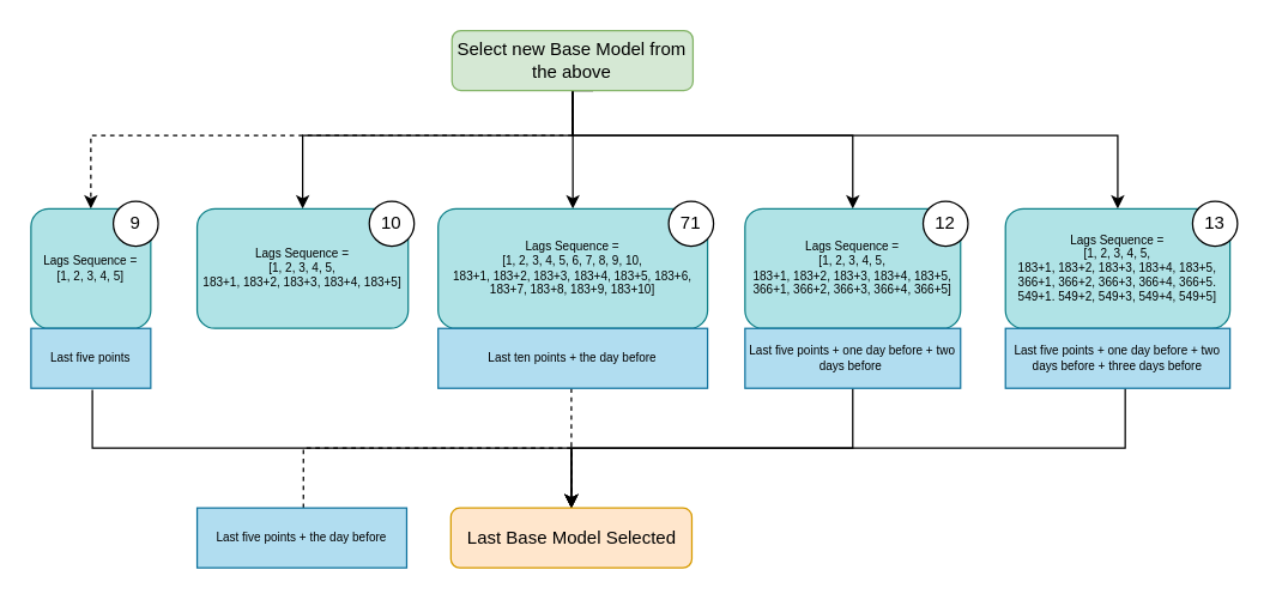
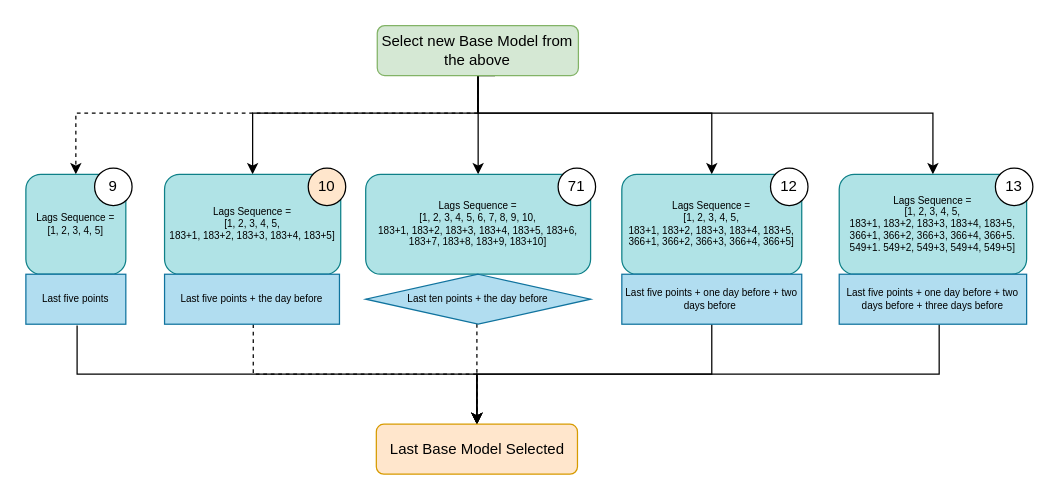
  <mxCell id="0" />
  <mxCell id="1" parent="0" />
  <mxCell id="2" style="edgeStyle=orthogonalEdgeStyle;rounded=0;orthogonalLoop=1;jettySize=auto;html=1;entryX=0.5;entryY=0;entryDx=0;entryDy=0;" parent="1" source="7" target="8" edge="1"><mxGeometry relative="1" as="geometry"><Array as="points"><mxPoint x="382" y="108" /><mxPoint x="382" y="108" /><mxPoint x="382" y="139" /></Array></mxGeometry></mxCell>
  <mxCell id="3" style="edgeStyle=orthogonalEdgeStyle;rounded=0;orthogonalLoop=1;jettySize=auto;html=1;entryX=0.5;entryY=0;entryDx=0;entryDy=0;dashed=1;" parent="1" source="7" target="10" edge="1"><mxGeometry relative="1" as="geometry"><Array as="points"><mxPoint x="382" y="90" /><mxPoint x="60" y="90" /></Array></mxGeometry></mxCell>
  <mxCell id="4" style="edgeStyle=orthogonalEdgeStyle;rounded=0;orthogonalLoop=1;jettySize=auto;html=1;entryX=0.5;entryY=0;entryDx=0;entryDy=0;" parent="1" source="7" target="12" edge="1"><mxGeometry relative="1" as="geometry"><Array as="points"><mxPoint x="382" y="90" /><mxPoint x="746" y="90" /></Array><mxPoint x="741" y="130" as="targetPoint" /></mxGeometry></mxCell>
  <mxCell id="5" style="edgeStyle=orthogonalEdgeStyle;rounded=0;orthogonalLoop=1;jettySize=auto;html=1;entryX=0.5;entryY=0;entryDx=0;entryDy=0;" parent="1" source="7" target="11" edge="1"><mxGeometry relative="1" as="geometry"><Array as="points"><mxPoint x="382" y="90" /><mxPoint x="569" y="90" /></Array></mxGeometry></mxCell>
  <mxCell id="6" style="edgeStyle=orthogonalEdgeStyle;rounded=0;orthogonalLoop=1;jettySize=auto;html=1;entryX=0.5;entryY=0;entryDx=0;entryDy=0;" parent="1" edge="1" target="9"><mxGeometry relative="1" as="geometry"><Array as="points"><mxPoint x="382" y="60" /><mxPoint x="382" y="90" /><mxPoint x="201" y="90" /><mxPoint x="201" y="139" /></Array><mxPoint x="395.507" y="60" as="sourcePoint" /><mxPoint x="171" y="120" as="targetPoint" /></mxGeometry></mxCell>
  <mxCell id="7" value="Select new Base Model&amp;nbsp;from the above" style="rounded=1;whiteSpace=wrap;html=1;fillColor=#d5e8d4;strokeColor=#82b366;" parent="1" vertex="1"><mxGeometry x="301.25" y="20" width="161" height="40" as="geometry" /></mxCell>
  <mxCell id="8" value="&lt;div style=&quot;font-size: 8px;&quot;&gt;&lt;span style=&quot;font-size: 8px; background-color: initial;&quot;&gt;Lags Sequence =&lt;/span&gt;&lt;/div&gt;&lt;div style=&quot;font-size: 8px;&quot;&gt;&lt;div style=&quot;font-size: 8px;&quot;&gt;&lt;font style=&quot;font-size: 8px;&quot;&gt;[1, 2, 3, 4, 5, 6, 7, 8, 9, 10,&lt;/font&gt;&lt;/div&gt;&lt;div style=&quot;font-size: 8px;&quot;&gt;&lt;font style=&quot;background-color: initial; font-size: 8px;&quot;&gt;183+1, 183+2, 183+3, 183+4,&amp;nbsp;&lt;/font&gt;&lt;font style=&quot;background-color: initial; font-size: 8px;&quot;&gt;183+5,&amp;nbsp;&lt;/font&gt;&lt;span style=&quot;background-color: initial; font-size: 8px;&quot;&gt;183+6, 183+7, 183+8, 183+9,&amp;nbsp;&lt;/span&gt;&lt;span style=&quot;background-color: initial; font-size: 8px;&quot;&gt;183+10&lt;/span&gt;&lt;span style=&quot;background-color: initial; font-size: 8px;&quot;&gt;]&lt;/span&gt;&lt;/div&gt;&lt;/div&gt;" style="rounded=1;whiteSpace=wrap;html=1;fillColor=#b0e3e6;strokeColor=#0e8088;fontSize=8;align=center;" parent="1" vertex="1"><mxGeometry x="292" y="139" width="180" height="80" as="geometry" /></mxCell>
  <mxCell id="9" value="&lt;font style=&quot;font-size: 8px;&quot;&gt;Lags Sequence =&lt;/font&gt;&lt;div style=&quot;font-size: 8px;&quot;&gt;&lt;font style=&quot;font-size: 8px;&quot;&gt;[1, 2, 3, 4, 5,&lt;/font&gt;&lt;/div&gt;&lt;div style=&quot;font-size: 8px;&quot;&gt;&lt;font style=&quot;font-size: 8px;&quot;&gt;183+1, 183+2, 183+3, 183+4,&amp;nbsp;&lt;/font&gt;&lt;span style=&quot;font-size: 8px; background-color: initial;&quot;&gt;183+5]&lt;/span&gt;&lt;/div&gt;" style="rounded=1;whiteSpace=wrap;html=1;align=center;fillColor=#b0e3e6;strokeColor=#0e8088;fontSize=8;" parent="1" vertex="1"><mxGeometry x="131" y="139" width="141" height="80" as="geometry" /></mxCell>
  <mxCell id="10" value="&lt;font style=&quot;font-size: 8px;&quot;&gt;Lags Sequence =&lt;/font&gt;&lt;div style=&quot;font-size: 8px;&quot;&gt;&lt;font style=&quot;font-size: 8px;&quot;&gt;[1, 2, 3, 4, 5&lt;/font&gt;&lt;span style=&quot;background-color: initial; font-size: 8px;&quot;&gt;]&lt;/span&gt;&lt;/div&gt;" style="rounded=1;whiteSpace=wrap;html=1;fillColor=#b0e3e6;strokeColor=#0e8088;fontSize=8;align=center;" parent="1" vertex="1"><mxGeometry x="20" y="139" width="80" height="80" as="geometry" /></mxCell>
  <mxCell id="11" value="&lt;div style=&quot;font-size: 8px;&quot;&gt;&lt;span style=&quot;font-size: 8px; background-color: initial;&quot;&gt;Lags Sequence =&lt;/span&gt;&lt;/div&gt;&lt;div style=&quot;font-size: 8px;&quot;&gt;&lt;div style=&quot;font-size: 8px;&quot;&gt;&lt;font style=&quot;font-size: 8px;&quot;&gt;[1, 2, 3, 4, 5,&lt;/font&gt;&lt;/div&gt;&lt;div style=&quot;font-size: 8px;&quot;&gt;&lt;font style=&quot;background-color: initial; font-size: 8px;&quot;&gt;183+1, 183+2, 183+3, 183+4,&amp;nbsp;&lt;/font&gt;&lt;font style=&quot;background-color: initial; font-size: 8px;&quot;&gt;183+5,&lt;/font&gt;&lt;/div&gt;&lt;div style=&quot;font-size: 8px;&quot;&gt;&lt;span style=&quot;background-color: initial; font-size: 8px;&quot;&gt;366+1, 366+2, 366+3, 366+4, 366+5]&lt;/span&gt;&lt;/div&gt;&lt;/div&gt;" style="rounded=1;whiteSpace=wrap;html=1;fillColor=#b0e3e6;strokeColor=#0e8088;fontSize=8;align=center;" parent="1" vertex="1"><mxGeometry x="497" y="139" width="144" height="80" as="geometry" /></mxCell>
  <mxCell id="12" value="&lt;div style=&quot;font-size: 8px;&quot;&gt;&lt;span style=&quot;font-size: 8px; background-color: initial;&quot;&gt;Lags Sequence =&lt;/span&gt;&lt;/div&gt;&lt;div style=&quot;font-size: 8px;&quot;&gt;&lt;div style=&quot;font-size: 8px;&quot;&gt;&lt;font style=&quot;font-size: 8px;&quot;&gt;[1, 2, 3, 4, 5,&lt;/font&gt;&lt;/div&gt;&lt;div style=&quot;font-size: 8px;&quot;&gt;&lt;font style=&quot;background-color: initial; font-size: 8px;&quot;&gt;183+1, 183+2, 183+3, 183+4,&amp;nbsp;&lt;/font&gt;&lt;font style=&quot;background-color: initial; font-size: 8px;&quot;&gt;183+5,&lt;/font&gt;&lt;/div&gt;&lt;div style=&quot;font-size: 8px;&quot;&gt;&lt;span style=&quot;background-color: initial; font-size: 8px;&quot;&gt;366+1, 366+2, 366+3, 366+4, 366+5.&lt;/span&gt;&lt;/div&gt;&lt;div style=&quot;font-size: 8px;&quot;&gt;&lt;span style=&quot;background-color: initial; font-size: 8px;&quot;&gt;549+1. 549+2, 549+3, 549+4, 549+5]&lt;/span&gt;&lt;/div&gt;&lt;/div&gt;" style="rounded=1;whiteSpace=wrap;html=1;fillColor=#b0e3e6;strokeColor=#0e8088;fontSize=8;align=center;" parent="1" vertex="1"><mxGeometry x="671" y="139" width="150" height="80" as="geometry" /></mxCell>
  <mxCell id="13" style="edgeStyle=orthogonalEdgeStyle;rounded=0;orthogonalLoop=1;jettySize=auto;html=1;entryX=0.5;entryY=0;entryDx=0;entryDy=0;" parent="1" target="23" edge="1"><mxGeometry relative="1" as="geometry"><Array as="points"><mxPoint x="61" y="260" /><mxPoint x="61" y="299" /><mxPoint x="381" y="299" /></Array><mxPoint x="61" y="260" as="sourcePoint" /></mxGeometry></mxCell>
  <mxCell id="14" value="&lt;font style=&quot;font-size: 8px;&quot;&gt;Last five points&lt;/font&gt;" style="rounded=0;whiteSpace=wrap;html=1;fillColor=#b1ddf0;strokeColor=#10739e;fontSize=8;" parent="1" vertex="1"><mxGeometry x="20" y="219" width="80" height="40" as="geometry" /></mxCell>
  <mxCell id="15" style="edgeStyle=orthogonalEdgeStyle;rounded=0;orthogonalLoop=1;jettySize=auto;html=1;entryX=0.5;entryY=0;entryDx=0;entryDy=0;dashed=1;" parent="1" source="16" target="23" edge="1"><mxGeometry relative="1" as="geometry"><Array as="points"><mxPoint x="202" y="299" /><mxPoint x="381" y="299" /></Array></mxGeometry></mxCell>
- <mxCell id="16" value="&lt;font style=&quot;font-size: 8px;&quot;&gt;Last five points + the day before&lt;/font&gt;" style="rounded=0;whiteSpace=wrap;html=1;fillColor=#b1ddf0;strokeColor=#10739e;fontSize=8;" parent="1" vertex="1"><mxGeometry x="131" y="339" width="140" height="40" as="geometry" /></mxCell>
+ <mxCell id="16" value="&lt;font style=&quot;font-size: 8px;&quot;&gt;Last five points + the day before&lt;/font&gt;" style="rounded=0;whiteSpace=wrap;html=1;fillColor=#b1ddf0;strokeColor=#10739e;fontSize=8;" parent="1" vertex="1"><mxGeometry x="131" y="219" width="140" height="40" as="geometry" /></mxCell>
  <mxCell id="17" style="edgeStyle=orthogonalEdgeStyle;rounded=0;orthogonalLoop=1;jettySize=auto;html=1;entryX=0.5;entryY=0;entryDx=0;entryDy=0;dashed=1;" parent="1" source="18" target="23" edge="1"><mxGeometry relative="1" as="geometry"><mxPoint x="382" y="329" as="targetPoint" /><Array as="points"><mxPoint x="381" y="279" /><mxPoint x="381" y="279" /></Array></mxGeometry></mxCell>
- <mxCell id="18" value="&lt;font style=&quot;font-size: 8px;&quot;&gt;Last ten points + the day before&lt;/font&gt;" style="rounded=0;whiteSpace=wrap;html=1;fillColor=#b1ddf0;strokeColor=#10739e;fontSize=8;" parent="1" vertex="1"><mxGeometry x="292" y="219" width="180" height="40" as="geometry" /></mxCell>
+ <mxCell id="18" value="&lt;font style=&quot;font-size: 8px;&quot;&gt;Last ten points + the day before&lt;/font&gt;" style="rhombus;whiteSpace=wrap;html=1;fillColor=#b1ddf0;strokeColor=#10739e;fontSize=8;" parent="1" vertex="1"><mxGeometry x="292" y="219" width="180" height="40" as="geometry" /></mxCell>
  <mxCell id="19" style="edgeStyle=orthogonalEdgeStyle;rounded=0;orthogonalLoop=1;jettySize=auto;html=1;entryX=0.5;entryY=0;entryDx=0;entryDy=0;" parent="1" source="20" target="23" edge="1"><mxGeometry relative="1" as="geometry"><Array as="points"><mxPoint x="569" y="299" /><mxPoint x="381" y="299" /></Array></mxGeometry></mxCell>
  <mxCell id="20" value="&lt;font style=&quot;font-size: 8px;&quot;&gt;Last five points + one day before + two days before&amp;nbsp;&lt;/font&gt;" style="rounded=0;whiteSpace=wrap;html=1;fillColor=#b1ddf0;strokeColor=#10739e;fontSize=8;" parent="1" vertex="1"><mxGeometry x="497" y="219" width="144" height="40" as="geometry" /></mxCell>
  <mxCell id="21" style="edgeStyle=orthogonalEdgeStyle;rounded=0;orthogonalLoop=1;jettySize=auto;html=1;entryX=0.5;entryY=0;entryDx=0;entryDy=0;" parent="1" source="22" target="23" edge="1"><mxGeometry relative="1" as="geometry"><Array as="points"><mxPoint x="751" y="299" /><mxPoint x="381" y="299" /></Array></mxGeometry></mxCell>
  <mxCell id="22" value="&lt;font style=&quot;font-size: 8px;&quot;&gt;Last five points + one day before + two days before + three days before&lt;/font&gt;" style="rounded=0;whiteSpace=wrap;html=1;fillColor=#b1ddf0;strokeColor=#10739e;fontSize=8;" parent="1" vertex="1"><mxGeometry x="671" y="219" width="150" height="40" as="geometry" /></mxCell>
  <mxCell id="23" value="Last Base Model Selected" style="rounded=1;whiteSpace=wrap;html=1;fillColor=#ffe6cc;strokeColor=#d79b00;" parent="1" vertex="1"><mxGeometry x="300.5" y="339" width="161" height="40" as="geometry" /></mxCell>
  <mxCell id="24" value="9" style="ellipse;whiteSpace=wrap;html=1;" parent="1" vertex="1"><mxGeometry x="75" y="134" width="30" height="30" as="geometry" /></mxCell>
- <mxCell id="25" value="10" style="ellipse;whiteSpace=wrap;html=1;" parent="1" vertex="1"><mxGeometry x="246" y="134" width="30" height="30" as="geometry" /></mxCell>
+ <mxCell id="25" value="10" style="ellipse;whiteSpace=wrap;html=1;fillColor=#ffe6cc;" parent="1" vertex="1"><mxGeometry x="246" y="134" width="30" height="30" as="geometry" /></mxCell>
  <mxCell id="26" value="71" style="ellipse;whiteSpace=wrap;html=1;" parent="1" vertex="1"><mxGeometry x="446" y="134" width="30" height="30" as="geometry" /></mxCell>
  <mxCell id="27" value="12" style="ellipse;whiteSpace=wrap;html=1;" parent="1" vertex="1"><mxGeometry x="616" y="134" width="30" height="30" as="geometry" /></mxCell>
  <mxCell id="28" value="13" style="ellipse;whiteSpace=wrap;html=1;" parent="1" vertex="1"><mxGeometry x="796" y="134" width="30" height="30" as="geometry" /></mxCell>
